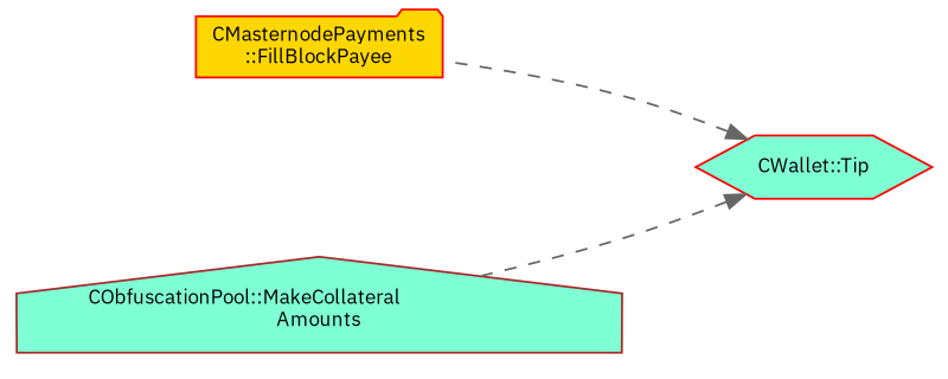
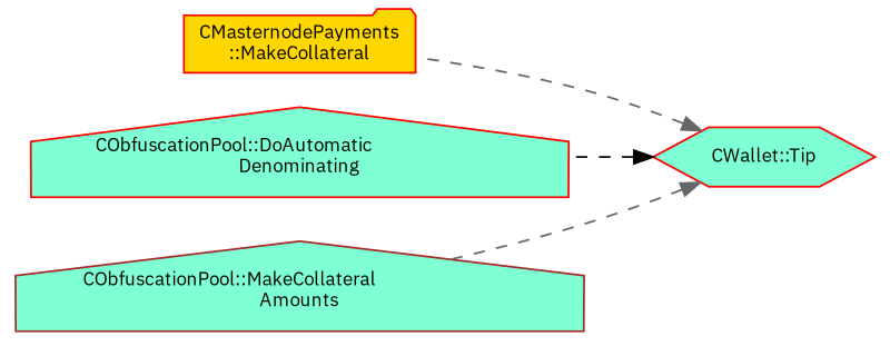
  digraph {
    fontname="IBM Plex Sans"
    rankdir=RL
    node [color=red fillcolor=aquamarine fontname="IBM Plex Sans" fontsize=10 shape=house style=filled]
    edge [color=gray40 dir=back fontname="IBM Plex Sans" fontsize=10 labelfontname=Helvetica labelfontsize=10 style=dashed]
    n1 [fontcolor=black height=0.2 label="CWallet::Tip" shape=hexagon width=0.4]
-   n2 [fillcolor=gold height=0.2 label="CMasternodePayments\l::FillBlockPayee" shape=folder width=0.4]
+   n2 [fillcolor=gold height=0.2 label="CMasternodePayments\l::MakeCollateral" shape=folder width=0.4]
+   n3 [height=0.2 label="CObfuscationPool::DoAutomatic\lDenominating" width=0.4]
    n4 [color=brown height=0.2 label="CObfuscationPool::MakeCollateral\lAmounts" width=0.4]
    n1 -> n2
+   n1 -> n3 [color=black]
    n1 -> n4
  }
